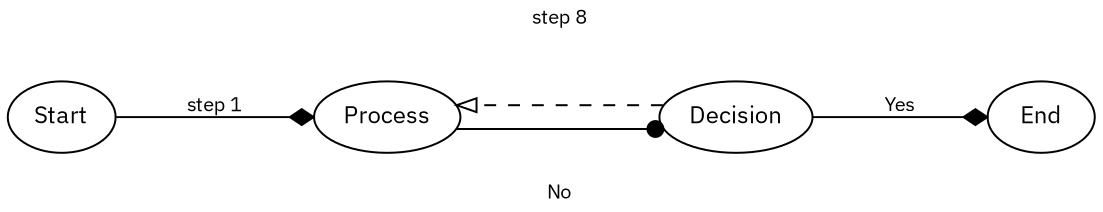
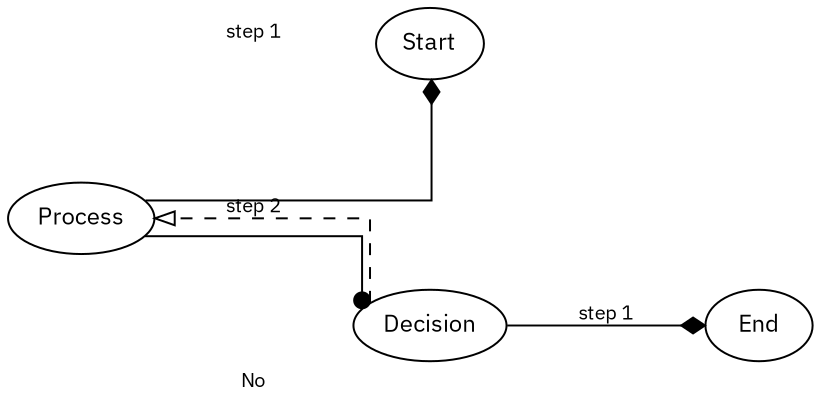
  digraph {
    nodesep=1.0
    rankdir=LR
    ranksep=1.0
    splines=ortho
    fontname="IBM Plex Sans"
    node [fontsize=12 shape=ellipse fontname="IBM Plex Sans"]
    edge [fontsize=10 style=solid arrowhead=diamond fontname="IBM Plex Sans"]
    n1 [label=Start]
    n2 [label=Process]
    n3 [label=Decision]
    n4 [label=End]
-   n1 -> n2 [label="step 1"]
-   n2 -> n3 [label="step 8" arrowhead=dot]
+   n2 -> n1 [label="step 1"]
+   n2 -> n3 [label="step 2" arrowhead=dot]
    n3 -> n2 [label=No style=dashed arrowhead=onormal]
-   n3 -> n4 [label=Yes]
+   n3 -> n4 [label="step 1"]
  }
